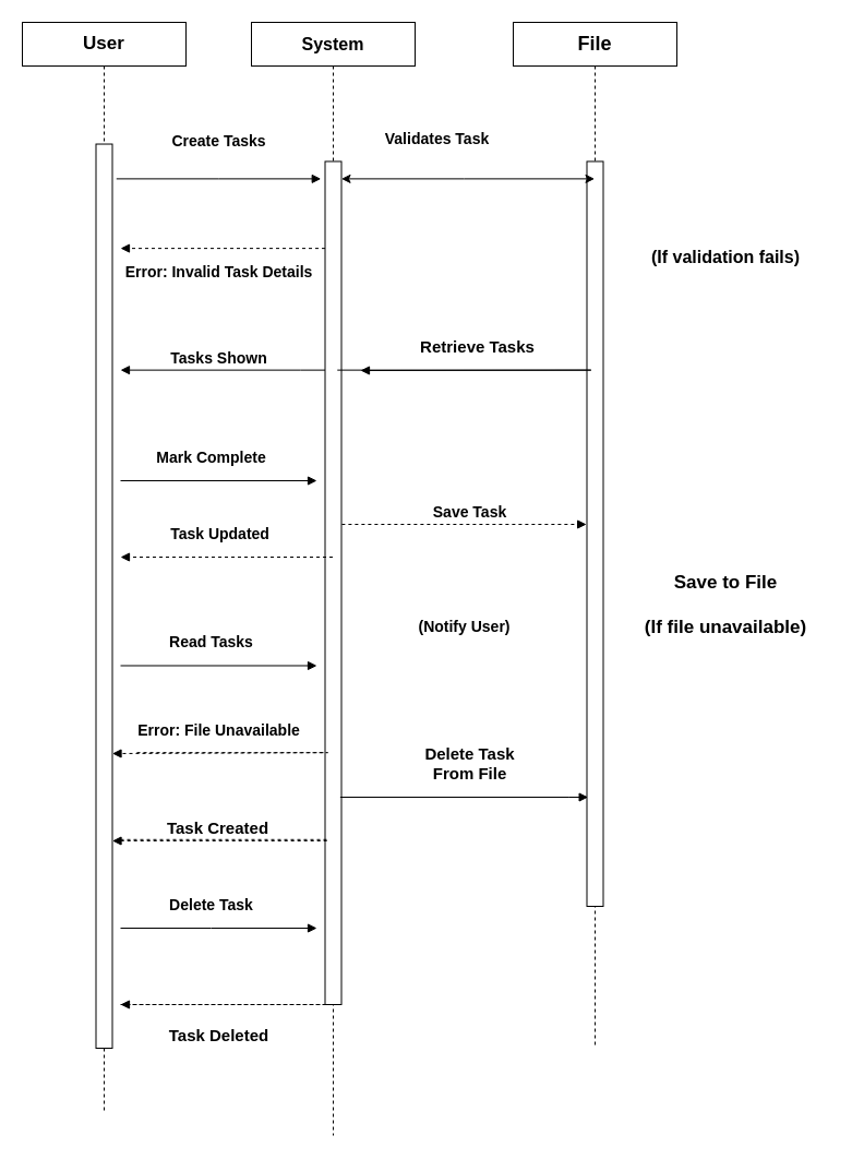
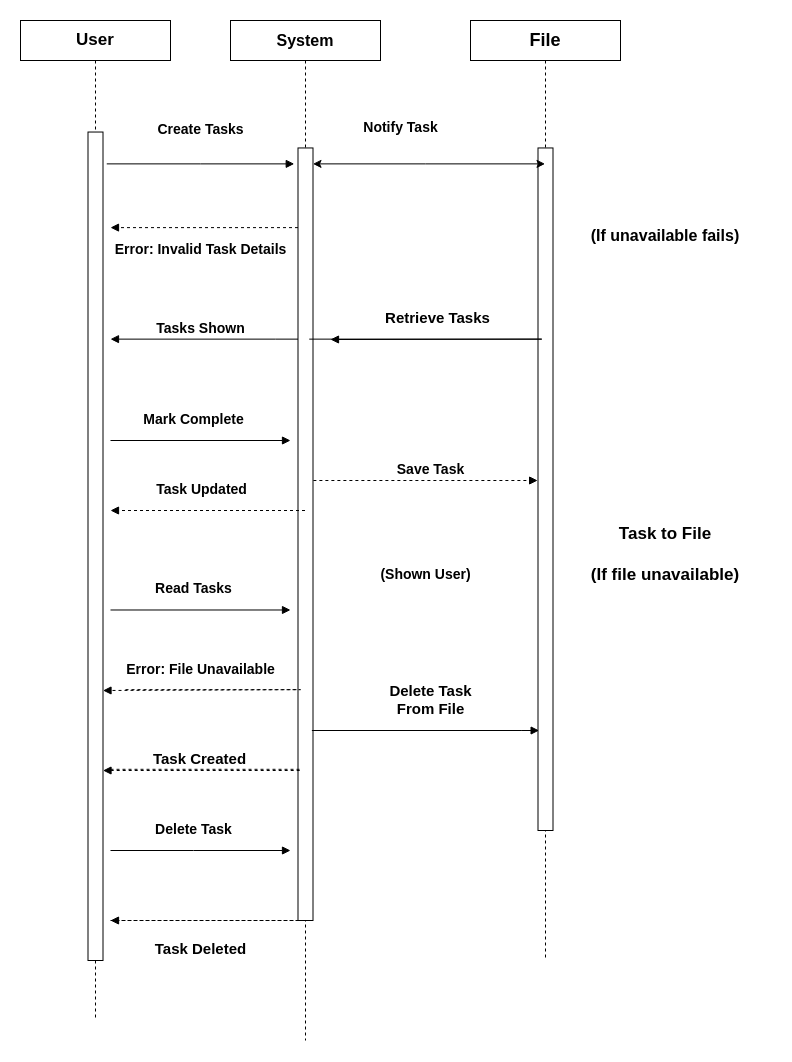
  <mxCell id="0" />
  <mxCell id="1" parent="0" />
  <mxCell id="2" value="&lt;b&gt;&lt;font style=&quot;font-size: 17px;&quot;&gt;User&lt;/font&gt;&lt;/b&gt;" style="shape=umlLifeline;perimeter=lifelinePerimeter;whiteSpace=wrap;html=1;container=0;dropTarget=0;collapsible=0;recursiveResize=0;outlineConnect=0;portConstraint=eastwest;newEdgeStyle={&quot;edgeStyle&quot;:&quot;elbowEdgeStyle&quot;,&quot;elbow&quot;:&quot;vertical&quot;,&quot;curved&quot;:0,&quot;rounded&quot;:0};" parent="1" vertex="1"><mxGeometry x="20" y="20" width="150" height="1000" as="geometry" /></mxCell>
  <mxCell id="3" value="" style="html=1;points=[];perimeter=orthogonalPerimeter;outlineConnect=0;targetShapes=umlLifeline;portConstraint=eastwest;newEdgeStyle={&quot;edgeStyle&quot;:&quot;elbowEdgeStyle&quot;,&quot;elbow&quot;:&quot;vertical&quot;,&quot;curved&quot;:0,&quot;rounded&quot;:0};" parent="2" vertex="1"><mxGeometry x="67.5" y="111.53" width="15" height="828.47" as="geometry" /></mxCell>
  <mxCell id="4" value="&lt;b&gt;&lt;font style=&quot;font-size: 16px;&quot;&gt;System&lt;/font&gt;&lt;/b&gt;" style="shape=umlLifeline;perimeter=lifelinePerimeter;whiteSpace=wrap;html=1;container=0;dropTarget=0;collapsible=0;recursiveResize=0;outlineConnect=0;portConstraint=eastwest;newEdgeStyle={&quot;edgeStyle&quot;:&quot;elbowEdgeStyle&quot;,&quot;elbow&quot;:&quot;vertical&quot;,&quot;curved&quot;:0,&quot;rounded&quot;:0};" parent="1" vertex="1"><mxGeometry x="230" y="20" width="150" height="1020" as="geometry" /></mxCell>
  <mxCell id="5" value="" style="html=1;points=[];perimeter=orthogonalPerimeter;outlineConnect=0;targetShapes=umlLifeline;portConstraint=eastwest;newEdgeStyle={&quot;edgeStyle&quot;:&quot;elbowEdgeStyle&quot;,&quot;elbow&quot;:&quot;vertical&quot;,&quot;curved&quot;:0,&quot;rounded&quot;:0};" parent="4" vertex="1"><mxGeometry x="67.5" y="127.46" width="15" height="772.54" as="geometry" /></mxCell>
  <mxCell id="6" value="&lt;b&gt;&lt;font style=&quot;font-size: 14px;&quot;&gt;Read Tasks&lt;/font&gt;&lt;/b&gt;" style="html=1;verticalAlign=bottom;endArrow=block;edgeStyle=elbowEdgeStyle;elbow=horizontal;curved=0;rounded=0;" parent="1" edge="1"><mxGeometry x="-0.083" y="10" relative="1" as="geometry"><mxPoint x="110" y="609.487" as="sourcePoint" /><Array as="points"><mxPoint x="192.5" y="609.487" /></Array><mxPoint x="290" y="609.487" as="targetPoint" /><mxPoint as="offset" /></mxGeometry></mxCell>
  <mxCell id="7" value="&lt;b&gt;&lt;font style=&quot;font-size: 14px;&quot;&gt;Tasks Shown&lt;/font&gt;&lt;/b&gt;" style="html=1;verticalAlign=bottom;endArrow=block;edgeStyle=elbowEdgeStyle;elbow=vertical;curved=0;rounded=0;" parent="1" edge="1"><mxGeometry x="0.045" relative="1" as="geometry"><mxPoint x="297.5" y="338.644" as="sourcePoint" /><Array as="points"><mxPoint x="275" y="338.644" /></Array><mxPoint x="110" y="338.644" as="targetPoint" /><mxPoint as="offset" /></mxGeometry></mxCell>
  <mxCell id="8" value="&lt;b&gt;&lt;font style=&quot;font-size: 18px;&quot;&gt;File&lt;/font&gt;&lt;/b&gt;" style="shape=umlLifeline;perimeter=lifelinePerimeter;whiteSpace=wrap;html=1;container=0;dropTarget=0;collapsible=0;recursiveResize=0;outlineConnect=0;portConstraint=eastwest;newEdgeStyle={&quot;edgeStyle&quot;:&quot;elbowEdgeStyle&quot;,&quot;elbow&quot;:&quot;vertical&quot;,&quot;curved&quot;:0,&quot;rounded&quot;:0};" vertex="1" parent="1"><mxGeometry x="470" y="20" width="150" height="940" as="geometry" /></mxCell>
  <mxCell id="9" value="" style="html=1;points=[];perimeter=orthogonalPerimeter;outlineConnect=0;targetShapes=umlLifeline;portConstraint=eastwest;newEdgeStyle={&quot;edgeStyle&quot;:&quot;elbowEdgeStyle&quot;,&quot;elbow&quot;:&quot;vertical&quot;,&quot;curved&quot;:0,&quot;rounded&quot;:0};" vertex="1" parent="8"><mxGeometry x="67.5" y="127.46" width="15" height="682.54" as="geometry" /></mxCell>
  <mxCell id="10" value="&lt;b&gt;&lt;font style=&quot;font-size: 14px;&quot;&gt;Create Tasks&lt;/font&gt;&lt;/b&gt;" style="html=1;verticalAlign=bottom;endArrow=block;edgeStyle=elbowEdgeStyle;elbow=horizontal;curved=0;rounded=0;" edge="1" parent="1"><mxGeometry y="23" relative="1" as="geometry"><mxPoint x="106.25" y="163.39" as="sourcePoint" /><Array as="points" /><mxPoint x="293.75" y="163.39" as="targetPoint" /><mxPoint as="offset" /></mxGeometry></mxCell>
  <mxCell id="11" value="&lt;font style=&quot;font-size: 15px;&quot;&gt;&lt;b&gt;Retrieve Tasks&lt;/b&gt;&lt;/font&gt;" style="html=1;verticalAlign=bottom;endArrow=block;edgeStyle=elbowEdgeStyle;elbow=horizontal;curved=0;rounded=0;" edge="1" parent="1"><mxGeometry x="0.516" y="-10" relative="1" as="geometry"><mxPoint x="308.75" y="338.644" as="sourcePoint" /><Array as="points"><mxPoint x="541.25" y="338.644" /><mxPoint x="443.75" y="211.186" /></Array><mxPoint x="330" y="339" as="targetPoint" /><mxPoint as="offset" /></mxGeometry></mxCell>
  <mxCell id="12" value="" style="endArrow=classic;startArrow=classic;html=1;rounded=0;" edge="1" parent="1" source="8" target="5"><mxGeometry width="50" height="50" relative="1" as="geometry"><mxPoint x="575" y="386.441" as="sourcePoint" /><mxPoint x="650" y="306.78" as="targetPoint" /><Array as="points"><mxPoint x="425" y="163.39" /></Array></mxGeometry></mxCell>
- <mxCell id="13" value="Validates Task" style="text;html=1;align=center;verticalAlign=middle;resizable=0;points=[];autosize=1;strokeColor=none;fillColor=none;fontStyle=1;fontSize=14;" vertex="1" parent="1"><mxGeometry x="345" y="112.407" width="110" height="30" as="geometry" /></mxCell>
+ <mxCell id="13" value="Notify Task" style="text;html=1;align=center;verticalAlign=middle;resizable=0;points=[];autosize=1;strokeColor=none;fillColor=none;fontStyle=1;fontSize=14;" vertex="1" parent="1"><mxGeometry x="345" y="112.407" width="110" height="30" as="geometry" /></mxCell>
  <mxCell id="14" value="&lt;b&gt;&lt;font style=&quot;font-size: 14px;&quot;&gt;Error: Invalid Task Details&lt;/font&gt;&lt;/b&gt;" style="html=1;verticalAlign=bottom;endArrow=block;edgeStyle=elbowEdgeStyle;elbow=vertical;curved=0;rounded=0;dashed=1;" edge="1" parent="1"><mxGeometry x="0.04" y="33" relative="1" as="geometry"><mxPoint x="297.5" y="227.119" as="sourcePoint" /><Array as="points"><mxPoint x="275" y="227.119" /></Array><mxPoint x="110" y="227.119" as="targetPoint" /><mxPoint as="offset" /></mxGeometry></mxCell>
- <mxCell id="15" value="(If validation fails)" style="text;html=1;align=center;verticalAlign=middle;whiteSpace=wrap;rounded=0;fontStyle=1;fontSize=16;" vertex="1" parent="1"><mxGeometry x="560" y="211.186" width="210" height="47.797" as="geometry" /></mxCell>
+ <mxCell id="15" value="(If unavailable fails)" style="text;html=1;align=center;verticalAlign=middle;whiteSpace=wrap;rounded=0;fontStyle=1;fontSize=16;" vertex="1" parent="1"><mxGeometry x="560" y="211.186" width="210" height="47.797" as="geometry" /></mxCell>
  <mxCell id="16" value="&lt;span style=&quot;font-size: 14px;&quot;&gt;&lt;b&gt;Mark Complete&lt;/b&gt;&lt;/span&gt;" style="html=1;verticalAlign=bottom;endArrow=block;edgeStyle=elbowEdgeStyle;elbow=horizontal;curved=0;rounded=0;" edge="1" parent="1"><mxGeometry x="-0.083" y="10" relative="1" as="geometry"><mxPoint x="110" y="440.003" as="sourcePoint" /><Array as="points"><mxPoint x="192.5" y="440.003" /></Array><mxPoint x="290" y="440.003" as="targetPoint" /><mxPoint as="offset" /></mxGeometry></mxCell>
  <mxCell id="17" value="&lt;b&gt;&lt;font style=&quot;font-size: 14px;&quot;&gt;Save Task&lt;/font&gt;&lt;/b&gt;" style="html=1;verticalAlign=bottom;endArrow=block;edgeStyle=elbowEdgeStyle;elbow=horizontal;curved=0;rounded=0;dashed=1;" edge="1" parent="1"><mxGeometry x="0.045" relative="1" as="geometry"><mxPoint x="312.875" y="480.003" as="sourcePoint" /><Array as="points"><mxPoint x="395.375" y="480.003" /></Array><mxPoint x="537.125" y="480.003" as="targetPoint" /><mxPoint as="offset" /></mxGeometry></mxCell>
  <mxCell id="18" value="&lt;b&gt;&lt;font style=&quot;font-size: 15px;&quot;&gt;Task Created&lt;/font&gt;&lt;/b&gt;" style="html=1;verticalAlign=bottom;endArrow=block;edgeStyle=elbowEdgeStyle;elbow=horizontal;curved=0;rounded=0;dashed=1;" edge="1" parent="1" target="3"><mxGeometry x="0.5" relative="1" as="geometry"><mxPoint x="110" y="768.814" as="sourcePoint" /><Array as="points"><mxPoint x="300" y="770" /></Array><mxPoint x="110" y="768.814" as="targetPoint" /><mxPoint as="offset" /></mxGeometry></mxCell>
- <mxCell id="19" value="&lt;font style=&quot;font-size: 14px;&quot;&gt;&lt;b&gt;(Notify User)&lt;/b&gt;&lt;/font&gt;" style="text;html=1;align=center;verticalAlign=middle;whiteSpace=wrap;rounded=0;" vertex="1" parent="1"><mxGeometry x="357.5" y="550.005" width="135" height="47.797" as="geometry" /></mxCell>
+ <mxCell id="19" value="&lt;font style=&quot;font-size: 14px;&quot;&gt;&lt;b&gt;(Shown User)&lt;/b&gt;&lt;/font&gt;" style="text;html=1;align=center;verticalAlign=middle;whiteSpace=wrap;rounded=0;" vertex="1" parent="1"><mxGeometry x="357.5" y="550.005" width="135" height="47.797" as="geometry" /></mxCell>
  <mxCell id="20" value="&lt;b&gt;&lt;font style=&quot;font-size: 14px;&quot;&gt;Error: File Unavailable&lt;/font&gt;&lt;/b&gt;" style="html=1;verticalAlign=bottom;endArrow=block;edgeStyle=elbowEdgeStyle;elbow=horizontal;curved=0;rounded=0;dashed=1;" edge="1" parent="1" target="3"><mxGeometry x="-0.598" y="9" relative="1" as="geometry"><mxPoint x="125" y="689.153" as="sourcePoint" /><Array as="points"><mxPoint x="300" y="690" /></Array><mxPoint x="110" y="689.153" as="targetPoint" /><mxPoint as="offset" /></mxGeometry></mxCell>
- <mxCell id="21" value="Save to File&lt;div&gt;&lt;br&gt;&lt;/div&gt;&lt;div&gt;(If file unavailable)&lt;/div&gt;" style="text;html=1;align=center;verticalAlign=middle;whiteSpace=wrap;rounded=0;fontStyle=1;fontSize=17;" vertex="1" parent="1"><mxGeometry x="575" y="529.831" width="180" height="47.797" as="geometry" /></mxCell>
+ <mxCell id="21" value="Task to File&lt;div&gt;&lt;br&gt;&lt;/div&gt;&lt;div&gt;(If file unavailable)&lt;/div&gt;" style="text;html=1;align=center;verticalAlign=middle;whiteSpace=wrap;rounded=0;fontStyle=1;fontSize=17;" vertex="1" parent="1"><mxGeometry x="575" y="529.831" width="180" height="47.797" as="geometry" /></mxCell>
  <mxCell id="22" value="&lt;b&gt;&lt;font style=&quot;font-size: 15px;&quot;&gt;Delete Task&lt;/font&gt;&lt;/b&gt;&lt;div&gt;&lt;b&gt;&lt;font style=&quot;font-size: 15px;&quot;&gt;From File&lt;/font&gt;&lt;/b&gt;&lt;/div&gt;" style="html=1;verticalAlign=bottom;endArrow=block;edgeStyle=elbowEdgeStyle;elbow=horizontal;curved=0;rounded=0;" edge="1" parent="1"><mxGeometry x="0.044" y="10" relative="1" as="geometry"><mxPoint x="311.38" y="730" as="sourcePoint" /><Array as="points"><mxPoint x="521.38" y="599" /></Array><mxPoint x="538.63" y="730" as="targetPoint" /><mxPoint as="offset" /></mxGeometry></mxCell>
  <mxCell id="23" value="&lt;span style=&quot;font-size: 15px;&quot;&gt;&lt;b&gt;Task Deleted&lt;/b&gt;&lt;/span&gt;" style="html=1;verticalAlign=bottom;endArrow=block;edgeStyle=elbowEdgeStyle;elbow=horizontal;curved=0;rounded=0;dashed=1;" edge="1" parent="1"><mxGeometry x="0.526" y="40" relative="1" as="geometry"><mxPoint x="110" y="920.004" as="sourcePoint" /><Array as="points"><mxPoint x="300" y="920" /></Array><mxPoint x="110" y="920.004" as="targetPoint" /><mxPoint as="offset" /></mxGeometry></mxCell>
  <mxCell id="24" value="&lt;span style=&quot;font-size: 14px;&quot;&gt;&lt;b&gt;Delete Task&lt;/b&gt;&lt;/span&gt;" style="html=1;verticalAlign=bottom;endArrow=block;edgeStyle=elbowEdgeStyle;elbow=horizontal;curved=0;rounded=0;" edge="1" parent="1"><mxGeometry x="-0.083" y="10" relative="1" as="geometry"><mxPoint x="110" y="850.003" as="sourcePoint" /><Array as="points"><mxPoint x="193" y="870" /></Array><mxPoint x="290" y="850" as="targetPoint" /><mxPoint as="offset" /></mxGeometry></mxCell>
  <mxCell id="25" value="&lt;span style=&quot;font-size: 14px;&quot;&gt;&lt;b&gt;Task Updated&lt;/b&gt;&lt;/span&gt;" style="html=1;verticalAlign=bottom;endArrow=block;edgeStyle=elbowEdgeStyle;elbow=vertical;curved=0;rounded=0;dashed=1;" edge="1" parent="1" source="4"><mxGeometry x="0.074" y="-10" relative="1" as="geometry"><mxPoint x="290" y="510" as="sourcePoint" /><Array as="points"><mxPoint x="202.5" y="510.003" /></Array><mxPoint x="110" y="510" as="targetPoint" /><mxPoint as="offset" /></mxGeometry></mxCell>
